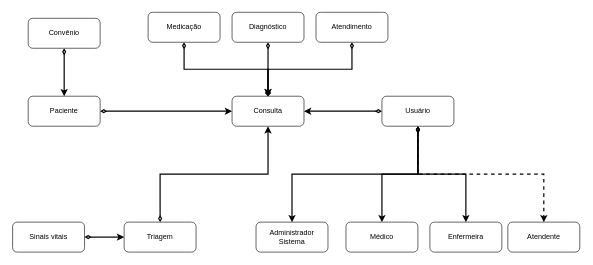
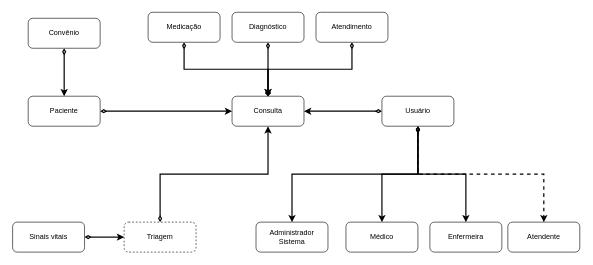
  <mxCell id="0" />
  <mxCell id="1" parent="0" />
  <mxCell id="2" style="edgeStyle=orthogonalEdgeStyle;rounded=0;orthogonalLoop=1;jettySize=auto;html=1;exitX=1;exitY=0.5;exitDx=0;exitDy=0;startArrow=diamondThin;startFill=0;sourcePerimeterSpacing=0;targetPerimeterSpacing=0;strokeWidth=2;" edge="1" parent="1" source="3" target="4"><mxGeometry relative="1" as="geometry" /></mxCell>
  <mxCell id="3" value="Paciente" style="rounded=1;whiteSpace=wrap;html=1;" vertex="1" parent="1"><mxGeometry x="46" y="160" width="120" height="50" as="geometry" /></mxCell>
  <mxCell id="4" value="Consulta" style="rounded=1;whiteSpace=wrap;html=1;" vertex="1" parent="1"><mxGeometry x="386" y="160" width="120" height="50" as="geometry" /></mxCell>
  <mxCell id="5" style="edgeStyle=orthogonalEdgeStyle;rounded=0;orthogonalLoop=1;jettySize=auto;html=1;exitX=0;exitY=0.5;exitDx=0;exitDy=0;startArrow=diamondThin;startFill=0;sourcePerimeterSpacing=0;targetPerimeterSpacing=0;strokeWidth=2;" edge="1" parent="1" source="10" target="4"><mxGeometry relative="1" as="geometry" /></mxCell>
  <mxCell id="6" style="edgeStyle=orthogonalEdgeStyle;rounded=0;orthogonalLoop=1;jettySize=auto;html=1;entryX=0.5;entryY=0;entryDx=0;entryDy=0;startArrow=diamondThin;startFill=0;sourcePerimeterSpacing=0;targetPerimeterSpacing=0;strokeWidth=2;" edge="1" parent="1" source="10" target="14"><mxGeometry relative="1" as="geometry" /></mxCell>
  <mxCell id="7" style="edgeStyle=orthogonalEdgeStyle;rounded=0;orthogonalLoop=1;jettySize=auto;html=1;exitX=0.5;exitY=1;exitDx=0;exitDy=0;entryX=0.5;entryY=0;entryDx=0;entryDy=0;startArrow=diamondThin;startFill=0;sourcePerimeterSpacing=0;targetPerimeterSpacing=0;strokeWidth=2;" edge="1" parent="1" source="10" target="13"><mxGeometry relative="1" as="geometry" /></mxCell>
  <mxCell id="8" style="edgeStyle=orthogonalEdgeStyle;rounded=0;orthogonalLoop=1;jettySize=auto;html=1;exitX=0.5;exitY=1;exitDx=0;exitDy=0;entryX=0.5;entryY=0;entryDx=0;entryDy=0;startArrow=diamondThin;startFill=0;sourcePerimeterSpacing=0;targetPerimeterSpacing=0;strokeWidth=2;" edge="1" parent="1" source="10" target="16"><mxGeometry relative="1" as="geometry" /></mxCell>
  <mxCell id="9" style="edgeStyle=orthogonalEdgeStyle;rounded=0;orthogonalLoop=1;jettySize=auto;html=1;exitX=0.5;exitY=1;exitDx=0;exitDy=0;entryX=0.5;entryY=0;entryDx=0;entryDy=0;startArrow=diamondThin;startFill=0;sourcePerimeterSpacing=0;targetPerimeterSpacing=0;strokeWidth=2;dashed=1;" edge="1" parent="1" source="10" target="15"><mxGeometry relative="1" as="geometry" /></mxCell>
  <mxCell id="10" value="Usuário" style="rounded=1;whiteSpace=wrap;html=1;" vertex="1" parent="1"><mxGeometry x="636" y="160" width="120" height="50" as="geometry" /></mxCell>
  <mxCell id="11" style="edgeStyle=orthogonalEdgeStyle;rounded=0;orthogonalLoop=1;jettySize=auto;html=1;exitX=0.5;exitY=0;exitDx=0;exitDy=0;startArrow=diamondThin;startFill=0;sourcePerimeterSpacing=0;targetPerimeterSpacing=0;strokeWidth=2;" edge="1" parent="1" source="12" target="4"><mxGeometry relative="1" as="geometry" /></mxCell>
- <mxCell id="12" value="Triagem" style="rounded=1;whiteSpace=wrap;html=1;" vertex="1" parent="1"><mxGeometry x="206" y="370" width="120" height="50" as="geometry" /></mxCell>
+ <mxCell id="12" value="Triagem" style="rounded=1;whiteSpace=wrap;html=1;dashed=1;" vertex="1" parent="1"><mxGeometry x="206" y="370" width="120" height="50" as="geometry" /></mxCell>
  <mxCell id="13" value="Administrador Sistema" style="rounded=1;whiteSpace=wrap;html=1;" vertex="1" parent="1"><mxGeometry x="426" y="370" width="120" height="50" as="geometry" /></mxCell>
  <mxCell id="14" value="Médico" style="rounded=1;whiteSpace=wrap;html=1;" vertex="1" parent="1"><mxGeometry x="576" y="370" width="120" height="50" as="geometry" /></mxCell>
  <mxCell id="15" value="Atendente" style="rounded=1;whiteSpace=wrap;html=1;" vertex="1" parent="1"><mxGeometry x="846" y="370" width="120" height="50" as="geometry" /></mxCell>
  <mxCell id="16" value="Enfermeira" style="rounded=1;whiteSpace=wrap;html=1;" vertex="1" parent="1"><mxGeometry x="716" y="370" width="120" height="50" as="geometry" /></mxCell>
  <mxCell id="17" style="edgeStyle=orthogonalEdgeStyle;rounded=0;orthogonalLoop=1;jettySize=auto;html=1;exitX=0.5;exitY=1;exitDx=0;exitDy=0;startArrow=diamondThin;startFill=0;sourcePerimeterSpacing=0;targetPerimeterSpacing=0;strokeWidth=2;" edge="1" parent="1" source="18" target="4"><mxGeometry relative="1" as="geometry" /></mxCell>
  <mxCell id="18" value="Medicação" style="rounded=1;whiteSpace=wrap;html=1;" vertex="1" parent="1"><mxGeometry x="246" y="20" width="120" height="50" as="geometry" /></mxCell>
  <mxCell id="19" style="edgeStyle=orthogonalEdgeStyle;rounded=0;orthogonalLoop=1;jettySize=auto;html=1;exitX=0.5;exitY=1;exitDx=0;exitDy=0;entryX=0.5;entryY=0;entryDx=0;entryDy=0;startArrow=diamondThin;startFill=0;sourcePerimeterSpacing=0;targetPerimeterSpacing=0;strokeWidth=2;" edge="1" parent="1" source="20" target="3"><mxGeometry relative="1" as="geometry" /></mxCell>
  <mxCell id="20" value="Convênio" style="rounded=1;whiteSpace=wrap;html=1;" vertex="1" parent="1"><mxGeometry x="46" y="30" width="120" height="50" as="geometry" /></mxCell>
  <mxCell id="21" style="edgeStyle=orthogonalEdgeStyle;rounded=0;orthogonalLoop=1;jettySize=auto;html=1;exitX=0.5;exitY=1;exitDx=0;exitDy=0;entryX=0.5;entryY=0;entryDx=0;entryDy=0;startArrow=diamondThin;startFill=0;sourcePerimeterSpacing=0;targetPerimeterSpacing=0;strokeWidth=2;" edge="1" parent="1" source="22" target="4"><mxGeometry relative="1" as="geometry" /></mxCell>
  <mxCell id="22" value="Atendimento" style="rounded=1;whiteSpace=wrap;html=1;" vertex="1" parent="1"><mxGeometry x="526" y="20" width="120" height="50" as="geometry" /></mxCell>
  <mxCell id="23" style="edgeStyle=orthogonalEdgeStyle;rounded=0;orthogonalLoop=1;jettySize=auto;html=1;exitX=0.5;exitY=1;exitDx=0;exitDy=0;startArrow=diamondThin;startFill=0;sourcePerimeterSpacing=0;targetPerimeterSpacing=0;strokeWidth=2;endArrow=diamond;" edge="1" parent="1" source="24" target="4"><mxGeometry relative="1" as="geometry" /></mxCell>
  <mxCell id="24" value="Diagnóstico" style="rounded=1;whiteSpace=wrap;html=1;" vertex="1" parent="1"><mxGeometry x="386" y="20" width="120" height="50" as="geometry" /></mxCell>
  <mxCell id="25" style="edgeStyle=orthogonalEdgeStyle;rounded=0;orthogonalLoop=1;jettySize=auto;html=1;exitX=1;exitY=0.5;exitDx=0;exitDy=0;entryX=0;entryY=0.5;entryDx=0;entryDy=0;startArrow=diamondThin;startFill=0;sourcePerimeterSpacing=0;targetPerimeterSpacing=0;strokeWidth=2;" edge="1" parent="1" source="26" target="12"><mxGeometry relative="1" as="geometry" /></mxCell>
  <mxCell id="26" value="Sinais vitais" style="rounded=1;whiteSpace=wrap;html=1;" vertex="1" parent="1"><mxGeometry x="20" y="370" width="120" height="50" as="geometry" /></mxCell>
